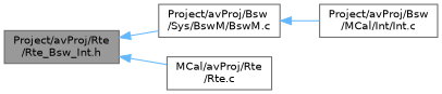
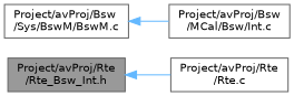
  digraph {
    rankdir=LR
    node [color=grey40 fillcolor=white fontname=Helvetica fontsize=10 shape=box style=filled]
    edge [color=steelblue1 dir=back fontname=Helvetica fontsize=10 labelfontname=Helvetica labelfontsize=10 style=solid]
    n1 [color=gray40 fillcolor=grey60 fontcolor=black height=0.2 label="Project/avProj/Rte\l/Rte_Bsw_Int.h" width=0.4]
    n2 [height=0.2 label="Project/avProj/Bsw\l/Sys/BswM/BswM.c" width=0.4]
-   n3 [height=0.2 label="MCal/avProj/Rte\l/Rte.c" width=0.4]
-   n4 [height=0.2 label="Project/avProj/Bsw\l/MCal/Int/Int.c" width=0.4]
-   n1 -> n2
+   n3 [height=0.2 label="Project/avProj/Rte\l/Rte.c" width=0.4]
+   n4 [height=0.2 label="Project/avProj/Bsw\l/MCal/Bsw/Int.c" width=0.4]
    n1 -> n3
    n2 -> n4
  }
